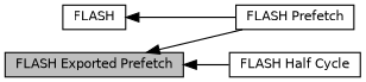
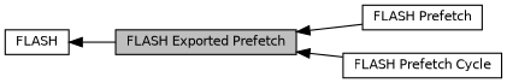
  digraph {
    rankdir=LR
    node [color=black fillcolor=white fontname=Helvetica fontsize=10 shape=box style=filled]
    edge [dir=back fontname=Helvetica fontsize=10 labelfontname=Helvetica labelfontsize=10 shape=plaintext style=solid]
    n1 [height=0.2 label="FLASH Prefetch" width=0.4]
-   n2 [height=0.2 label="FLASH Half Cycle" width=0.4]
+   n2 [height=0.2 label="FLASH Prefetch Cycle" width=0.4]
    n3 [fillcolor=grey75 fontcolor=black height=0.2 label="FLASH Exported Prefetch" width=0.4]
    n4 [height=0.2 label=FLASH width=0.4]
    n3 -> n1
    n3 -> n2
-   n4 -> n1
+   n4 -> n3
  }
